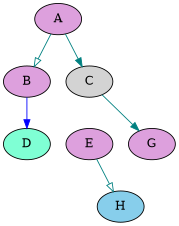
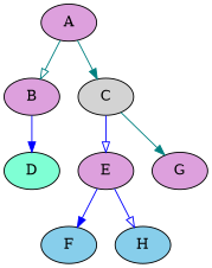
  strict digraph {
    node [fillcolor=plum style=filled]
    edge [arrowhead=normal color=blue]
    D [fillcolor=aquamarine]
+   F [fillcolor=skyblue]
    B
    C [fillcolor=lightgrey]
    E
    G
    H [fillcolor=skyblue]
    A
    B -> D
+   C -> E [arrowhead=onormal]
    C -> G [color=teal]
-   E -> H [arrowhead=onormal color=teal]
+   E -> F
+   E -> H [arrowhead=onormal]
    A -> B [arrowhead=onormal color=teal]
    A -> C [color=teal]
  }
